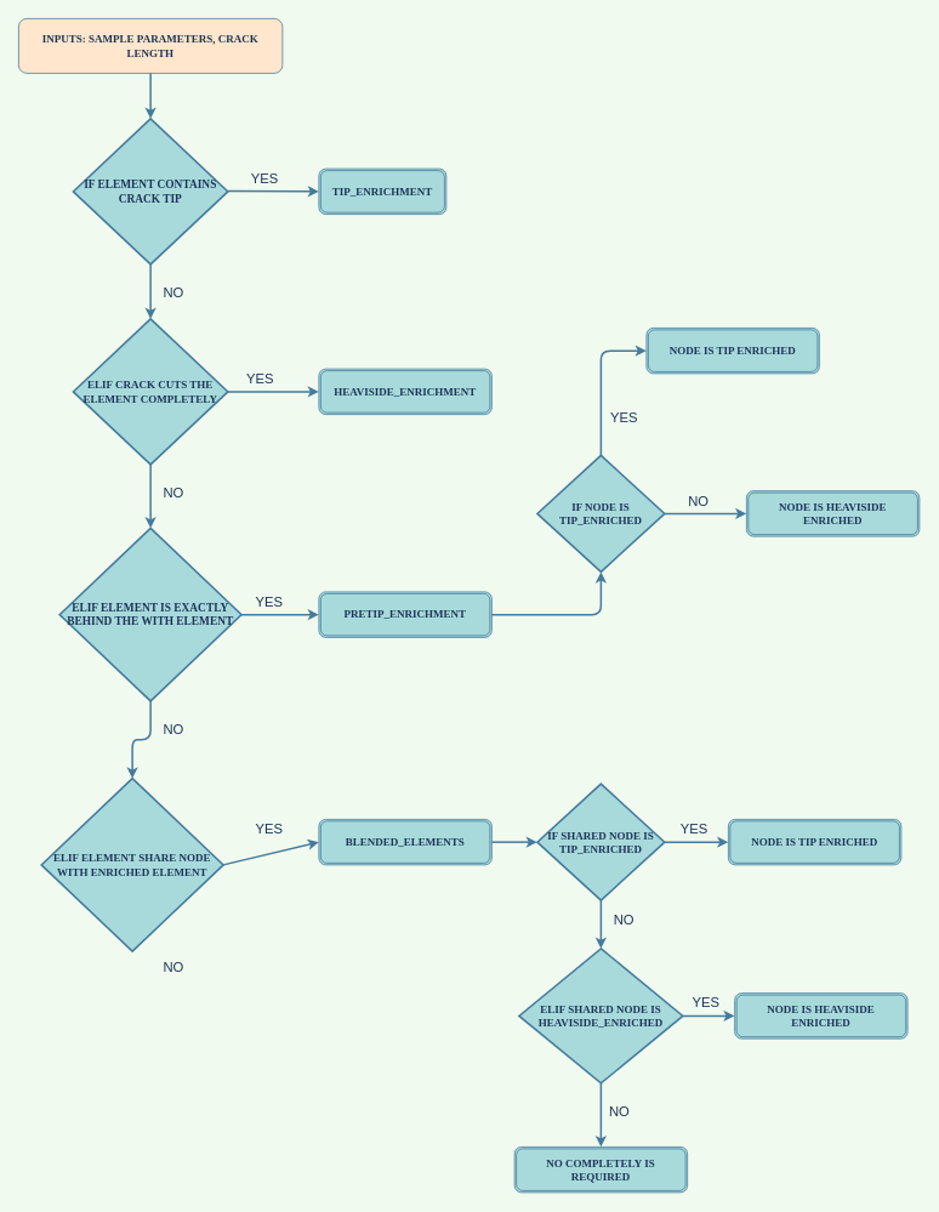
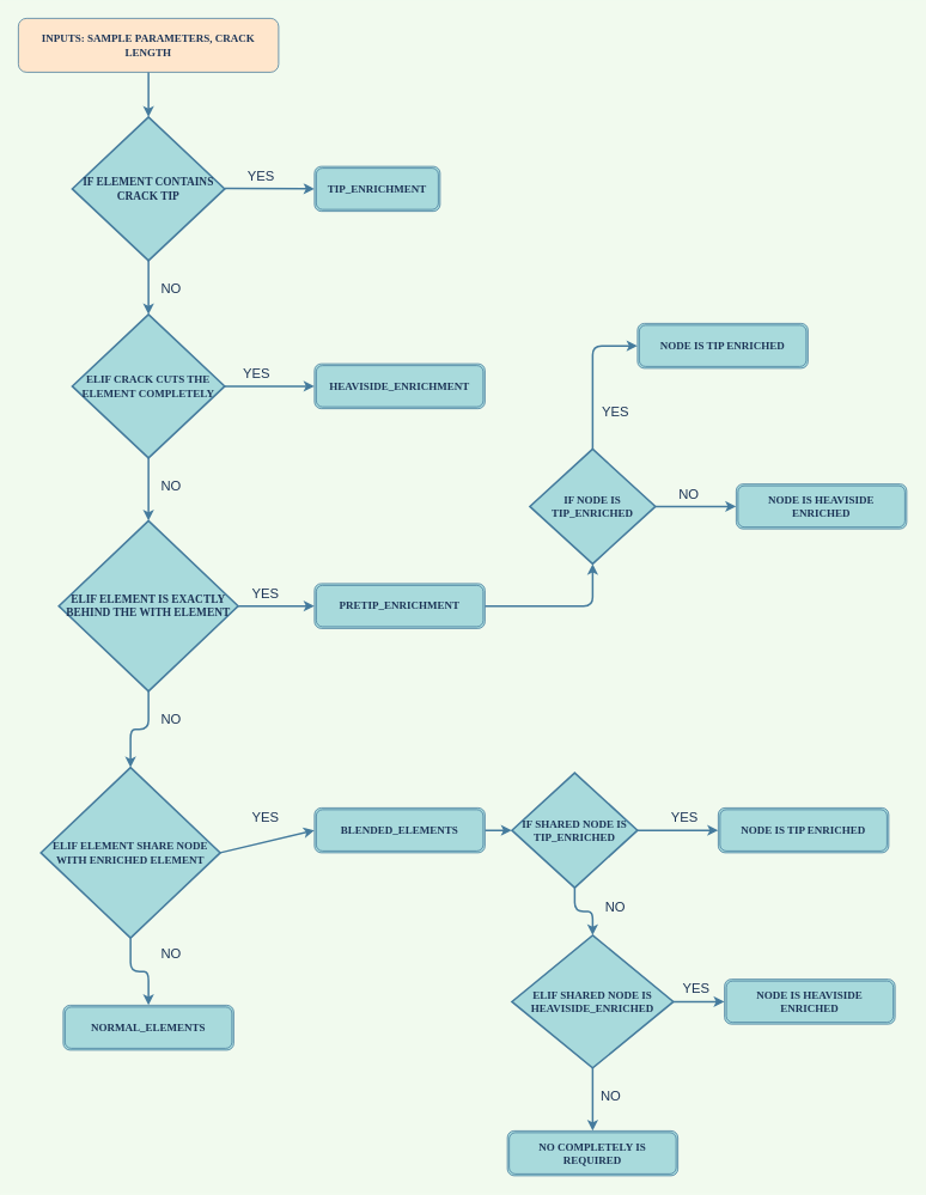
  <mxCell id="0" />
  <mxCell id="1" parent="0" />
  <mxCell id="2" value="&lt;p&gt;&lt;font face=&quot;Comic Sans MS&quot;&gt;&lt;b&gt;INPUTS: SAMPLE PARAMETERS, CRACK LENGTH&lt;/b&gt;&lt;/font&gt;&lt;/p&gt;" style="rounded=1;whiteSpace=wrap;html=1;fontSize=12;glass=0;strokeWidth=1;shadow=0;fillColor=#ffe6cc;strokeColor=#457B9D;fontColor=#1D3557;" parent="1" vertex="1"><mxGeometry x="20" y="20" width="290" height="60" as="geometry" /></mxCell>
  <mxCell id="3" value="" style="edgeStyle=orthogonalEdgeStyle;rounded=1;sketch=0;orthogonalLoop=1;jettySize=auto;html=1;strokeWidth=2;labelBackgroundColor=#F1FAEE;strokeColor=#457B9D;fontColor=#1D3557;" parent="1" source="4" target="10" edge="1"><mxGeometry relative="1" as="geometry" /></mxCell>
  <mxCell id="4" value="&lt;b&gt;&lt;font style=&quot;font-size: 12.5px&quot;&gt;IF ELEMENT CONTAINS CRACK TIP&lt;/font&gt;&lt;/b&gt;" style="strokeWidth=2;html=1;shape=mxgraph.flowchart.decision;whiteSpace=wrap;fontFamily=Comic Sans MS;rounded=1;fillColor=#A8DADC;strokeColor=#457B9D;fontColor=#1D3557;" parent="1" vertex="1"><mxGeometry x="80" y="130" width="170" height="160" as="geometry" /></mxCell>
  <mxCell id="5" value="" style="endArrow=classic;html=1;rounded=1;fontFamily=Comic Sans MS;entryX=0;entryY=0.5;entryDx=0;entryDy=0;strokeWidth=2;labelBackgroundColor=#F1FAEE;strokeColor=#457B9D;fontColor=#1D3557;" parent="1" target="8" edge="1"><mxGeometry width="50" height="50" relative="1" as="geometry"><mxPoint x="250" y="209.41" as="sourcePoint" /><mxPoint x="345" y="210" as="targetPoint" /></mxGeometry></mxCell>
  <mxCell id="6" value="" style="endArrow=classic;html=1;rounded=1;fontFamily=Comic Sans MS;exitX=0.5;exitY=1;exitDx=0;exitDy=0;entryX=0.5;entryY=0;entryDx=0;entryDy=0;entryPerimeter=0;strokeWidth=2;labelBackgroundColor=#F1FAEE;strokeColor=#457B9D;fontColor=#1D3557;" parent="1" source="2" target="4" edge="1"><mxGeometry width="50" height="50" relative="1" as="geometry"><mxPoint x="525" y="290" as="sourcePoint" /><mxPoint x="575" y="240" as="targetPoint" /></mxGeometry></mxCell>
  <mxCell id="7" value="&lt;span&gt;&lt;b&gt;HEAVISIDE_ENRICHMENT&lt;/b&gt;&lt;/span&gt;" style="shape=ext;double=1;rounded=1;whiteSpace=wrap;html=1;fontFamily=Comic Sans MS;fillColor=#A8DADC;strokeColor=#457B9D;fontColor=#1D3557;" parent="1" vertex="1"><mxGeometry x="350" y="405" width="190" height="50" as="geometry" /></mxCell>
  <mxCell id="8" value="&lt;span&gt;&lt;b&gt;TIP_ENRICHMENT&lt;/b&gt;&lt;/span&gt;" style="shape=ext;double=1;rounded=1;whiteSpace=wrap;html=1;fontFamily=Comic Sans MS;fillColor=#A8DADC;strokeColor=#457B9D;fontColor=#1D3557;" parent="1" vertex="1"><mxGeometry x="350" y="185" width="140" height="50" as="geometry" /></mxCell>
  <mxCell id="9" value="" style="edgeStyle=orthogonalEdgeStyle;rounded=1;sketch=0;orthogonalLoop=1;jettySize=auto;html=1;strokeWidth=2;labelBackgroundColor=#F1FAEE;strokeColor=#457B9D;fontColor=#1D3557;" parent="1" source="10" target="14" edge="1"><mxGeometry relative="1" as="geometry" /></mxCell>
  <mxCell id="10" value="&lt;b&gt;ELIF CRACK CUTS THE ELEMENT COMPLETELY&lt;/b&gt;" style="strokeWidth=2;html=1;shape=mxgraph.flowchart.decision;whiteSpace=wrap;fontFamily=Comic Sans MS;rounded=1;fillColor=#A8DADC;strokeColor=#457B9D;fontColor=#1D3557;" parent="1" vertex="1"><mxGeometry x="80" y="350" width="170" height="160" as="geometry" /></mxCell>
  <mxCell id="11" value="" style="endArrow=classic;html=1;rounded=1;fontFamily=Comic Sans MS;entryX=0;entryY=0.5;entryDx=0;entryDy=0;strokeWidth=2;labelBackgroundColor=#F1FAEE;strokeColor=#457B9D;fontColor=#1D3557;" parent="1" target="7" edge="1"><mxGeometry width="50" height="50" relative="1" as="geometry"><mxPoint x="250" y="430" as="sourcePoint" /><mxPoint x="345" y="430.59" as="targetPoint" /></mxGeometry></mxCell>
  <mxCell id="12" value="&lt;span&gt;&lt;b&gt;PRETIP_ENRICHMENT&lt;/b&gt;&lt;/span&gt;" style="shape=ext;double=1;rounded=1;whiteSpace=wrap;html=1;fontFamily=Comic Sans MS;fillColor=#A8DADC;strokeColor=#457B9D;fontColor=#1D3557;" parent="1" vertex="1"><mxGeometry x="350" y="650" width="190" height="50" as="geometry" /></mxCell>
  <mxCell id="13" value="" style="edgeStyle=orthogonalEdgeStyle;rounded=1;sketch=0;orthogonalLoop=1;jettySize=auto;html=1;strokeWidth=2;labelBackgroundColor=#F1FAEE;strokeColor=#457B9D;fontColor=#1D3557;" parent="1" source="14" target="20" edge="1"><mxGeometry relative="1" as="geometry" /></mxCell>
  <mxCell id="14" value="&lt;b&gt;&lt;font style=&quot;font-size: 12.5px&quot;&gt;ELIF ELEMENT IS EXACTLY BEHIND THE WITH ELEMENT&lt;/font&gt;&lt;/b&gt;" style="strokeWidth=2;html=1;shape=mxgraph.flowchart.decision;whiteSpace=wrap;fontFamily=Comic Sans MS;rounded=1;fillColor=#A8DADC;strokeColor=#457B9D;fontColor=#1D3557;" parent="1" vertex="1"><mxGeometry x="65" y="580" width="200" height="190" as="geometry" /></mxCell>
  <mxCell id="15" value="" style="endArrow=classic;html=1;rounded=1;fontFamily=Comic Sans MS;exitX=1;exitY=0.5;exitDx=0;exitDy=0;exitPerimeter=0;entryX=0;entryY=0.5;entryDx=0;entryDy=0;strokeWidth=2;labelBackgroundColor=#F1FAEE;strokeColor=#457B9D;fontColor=#1D3557;" parent="1" source="14" target="12" edge="1"><mxGeometry width="50" height="50" relative="1" as="geometry"><mxPoint x="255" y="580" as="sourcePoint" /><mxPoint x="350" y="580.59" as="targetPoint" /></mxGeometry></mxCell>
+ <mxCell id="16" value="&lt;span&gt;&lt;b&gt;NORMAL_ELEMENTS&lt;/b&gt;&lt;/span&gt;" style="shape=ext;double=1;rounded=1;whiteSpace=wrap;html=1;fontFamily=Comic Sans MS;fillColor=#A8DADC;strokeColor=#457B9D;fontColor=#1D3557;" parent="1" vertex="1"><mxGeometry x="70" y="1120" width="190" height="50" as="geometry" /></mxCell>
  <mxCell id="17" value="" style="edgeStyle=orthogonalEdgeStyle;rounded=1;sketch=0;orthogonalLoop=1;jettySize=auto;html=1;labelBackgroundColor=none;fontSize=15;strokeWidth=2;strokeColor=#457B9D;fontColor=#1D3557;" parent="1" source="18" target="40" edge="1"><mxGeometry relative="1" as="geometry" /></mxCell>
  <mxCell id="18" value="&lt;span&gt;&lt;b&gt;BLENDED_ELEMENTS&lt;/b&gt;&lt;/span&gt;" style="shape=ext;double=1;rounded=1;whiteSpace=wrap;html=1;fontFamily=Comic Sans MS;fillColor=#A8DADC;strokeColor=#457B9D;fontColor=#1D3557;" parent="1" vertex="1"><mxGeometry x="350" y="900" width="190" height="50" as="geometry" /></mxCell>
+ <mxCell id="19" value="" style="edgeStyle=orthogonalEdgeStyle;rounded=1;sketch=0;orthogonalLoop=1;jettySize=auto;html=1;endSize=6;startSize=6;jumpSize=6;strokeWidth=2;labelBackgroundColor=#F1FAEE;strokeColor=#457B9D;fontColor=#1D3557;" parent="1" source="20" target="16" edge="1"><mxGeometry relative="1" as="geometry" /></mxCell>
  <mxCell id="20" value="&lt;b&gt;ELIF ELEMENT SHARE NODE WITH ENRICHED ELEMENT&lt;/b&gt;" style="strokeWidth=2;html=1;shape=mxgraph.flowchart.decision;whiteSpace=wrap;fontFamily=Comic Sans MS;rounded=1;fillColor=#A8DADC;strokeColor=#457B9D;fontColor=#1D3557;" parent="1" vertex="1"><mxGeometry x="45" y="855" width="200" height="190" as="geometry" /></mxCell>
  <mxCell id="21" value="" style="endArrow=classic;html=1;rounded=1;fontFamily=Comic Sans MS;exitX=1;exitY=0.5;exitDx=0;exitDy=0;exitPerimeter=0;entryX=0;entryY=0.5;entryDx=0;entryDy=0;fontSize=15;fontStyle=1;strokeWidth=2;labelBackgroundColor=#F1FAEE;strokeColor=#457B9D;fontColor=#1D3557;" parent="1" source="20" target="18" edge="1"><mxGeometry width="50" height="50" relative="1" as="geometry"><mxPoint x="255" y="790" as="sourcePoint" /><mxPoint x="350" y="790.59" as="targetPoint" /></mxGeometry></mxCell>
  <mxCell id="22" value="" style="edgeStyle=orthogonalEdgeStyle;rounded=1;sketch=0;orthogonalLoop=1;jettySize=auto;html=1;labelBackgroundColor=none;fontSize=15;strokeWidth=2;strokeColor=#457B9D;fontColor=#1D3557;" parent="1" source="23" target="35" edge="1"><mxGeometry relative="1" as="geometry" /></mxCell>
  <mxCell id="23" value="&lt;b&gt;IF NODE IS TIP_ENRICHED&lt;/b&gt;" style="strokeWidth=2;html=1;shape=mxgraph.flowchart.decision;whiteSpace=wrap;fontFamily=Comic Sans MS;rounded=1;fillColor=#A8DADC;strokeColor=#457B9D;fontColor=#1D3557;" parent="1" vertex="1"><mxGeometry x="590" y="500" width="140" height="128" as="geometry" /></mxCell>
  <mxCell id="24" value="YES" style="text;html=1;resizable=0;autosize=1;align=center;verticalAlign=middle;points=[];fillColor=none;strokeColor=none;rounded=1;sketch=0;fontSize=15;fontColor=#1D3557;" parent="1" vertex="1"><mxGeometry x="260" y="405" width="50" height="20" as="geometry" /></mxCell>
  <mxCell id="25" value="YES" style="text;html=1;resizable=0;autosize=1;align=center;verticalAlign=middle;points=[];fillColor=none;strokeColor=none;rounded=1;sketch=0;fontSize=15;fontColor=#1D3557;" parent="1" vertex="1"><mxGeometry x="270" y="650" width="50" height="20" as="geometry" /></mxCell>
  <mxCell id="26" value="YES" style="text;html=1;resizable=0;autosize=1;align=center;verticalAlign=middle;points=[];fillColor=none;strokeColor=none;rounded=1;sketch=0;fontSize=15;fontColor=#1D3557;" parent="1" vertex="1"><mxGeometry x="270" y="900" width="50" height="20" as="geometry" /></mxCell>
  <mxCell id="27" value="YES" style="text;html=1;resizable=0;autosize=1;align=center;verticalAlign=middle;points=[];fillColor=none;strokeColor=none;rounded=1;sketch=0;fontSize=15;fontColor=#1D3557;" parent="1" vertex="1"><mxGeometry x="660" y="448" width="50" height="20" as="geometry" /></mxCell>
  <mxCell id="28" value="YES" style="text;html=1;resizable=0;autosize=1;align=center;verticalAlign=middle;points=[];fillColor=none;strokeColor=none;rounded=1;sketch=0;fontSize=15;fontColor=#1D3557;" parent="1" vertex="1"><mxGeometry x="265" y="185" width="50" height="20" as="geometry" /></mxCell>
  <mxCell id="29" value="NO" style="text;html=1;resizable=0;autosize=1;align=center;verticalAlign=middle;points=[];fillColor=none;strokeColor=none;rounded=1;sketch=0;fontSize=15;fontColor=#1D3557;" parent="1" vertex="1"><mxGeometry x="747" y="540" width="40" height="20" as="geometry" /></mxCell>
  <mxCell id="30" value="NO" style="text;html=1;resizable=0;autosize=1;align=center;verticalAlign=middle;points=[];fillColor=none;strokeColor=none;rounded=1;sketch=0;fontSize=15;fontColor=#1D3557;" parent="1" vertex="1"><mxGeometry x="170" y="1052" width="40" height="20" as="geometry" /></mxCell>
  <mxCell id="31" value="NO" style="text;html=1;resizable=0;autosize=1;align=center;verticalAlign=middle;points=[];fillColor=none;strokeColor=none;rounded=1;sketch=0;fontSize=15;fontColor=#1D3557;" parent="1" vertex="1"><mxGeometry x="170" y="790" width="40" height="20" as="geometry" /></mxCell>
  <mxCell id="32" value="NO" style="text;html=1;resizable=0;autosize=1;align=center;verticalAlign=middle;points=[];fillColor=none;strokeColor=none;rounded=1;sketch=0;fontSize=15;fontColor=#1D3557;" parent="1" vertex="1"><mxGeometry x="170" y="530" width="40" height="20" as="geometry" /></mxCell>
  <mxCell id="33" value="NO" style="text;html=1;resizable=0;autosize=1;align=center;verticalAlign=middle;points=[];fillColor=none;strokeColor=none;rounded=1;sketch=0;fontSize=15;fontColor=#1D3557;" parent="1" vertex="1"><mxGeometry x="170" y="310" width="40" height="20" as="geometry" /></mxCell>
  <mxCell id="34" value="&lt;span&gt;&lt;b&gt;NODE IS TIP ENRICHED&lt;/b&gt;&lt;/span&gt;" style="shape=ext;double=1;rounded=1;whiteSpace=wrap;html=1;fontFamily=Comic Sans MS;fillColor=#A8DADC;strokeColor=#457B9D;fontColor=#1D3557;" parent="1" vertex="1"><mxGeometry x="710" y="360" width="190" height="50" as="geometry" /></mxCell>
  <mxCell id="35" value="&lt;span&gt;&lt;b&gt;NODE IS HEAVISIDE ENRICHED&lt;/b&gt;&lt;/span&gt;" style="shape=ext;double=1;rounded=1;whiteSpace=wrap;html=1;fontFamily=Comic Sans MS;fillColor=#A8DADC;strokeColor=#457B9D;fontColor=#1D3557;" parent="1" vertex="1"><mxGeometry x="820" y="539" width="190" height="50" as="geometry" /></mxCell>
  <mxCell id="36" value="" style="edgeStyle=segmentEdgeStyle;endArrow=classic;html=1;rounded=1;labelBackgroundColor=none;sketch=0;fontSize=15;exitX=1;exitY=0.5;exitDx=0;exitDy=0;strokeWidth=2;strokeColor=#457B9D;fontColor=#1D3557;" parent="1" source="12" target="23" edge="1"><mxGeometry width="50" height="50" relative="1" as="geometry"><mxPoint x="670" y="710" as="sourcePoint" /><mxPoint x="720" y="640" as="targetPoint" /></mxGeometry></mxCell>
  <mxCell id="37" value="" style="edgeStyle=elbowEdgeStyle;elbow=horizontal;endArrow=classic;html=1;rounded=1;labelBackgroundColor=none;sketch=0;fontSize=15;entryX=0;entryY=0.5;entryDx=0;entryDy=0;strokeWidth=2;strokeColor=#457B9D;fontColor=#1D3557;" parent="1" target="34" edge="1"><mxGeometry width="50" height="50" relative="1" as="geometry"><mxPoint x="660" y="500" as="sourcePoint" /><mxPoint x="770" y="440" as="targetPoint" /><Array as="points"><mxPoint x="660" y="380" /></Array></mxGeometry></mxCell>
  <mxCell id="38" value="" style="edgeStyle=orthogonalEdgeStyle;rounded=1;sketch=0;orthogonalLoop=1;jettySize=auto;html=1;labelBackgroundColor=none;fontSize=15;strokeWidth=2;strokeColor=#457B9D;fontColor=#1D3557;" parent="1" source="40" target="43" edge="1"><mxGeometry relative="1" as="geometry" /></mxCell>
  <mxCell id="39" value="" style="edgeStyle=orthogonalEdgeStyle;rounded=1;sketch=0;orthogonalLoop=1;jettySize=auto;html=1;labelBackgroundColor=none;fontSize=15;strokeWidth=2;strokeColor=#457B9D;fontColor=#1D3557;" parent="1" source="40" target="44" edge="1"><mxGeometry relative="1" as="geometry" /></mxCell>
- <mxCell id="40" value="&lt;b&gt;IF SHARED NODE IS TIP_ENRICHED&lt;/b&gt;" style="strokeWidth=2;html=1;shape=mxgraph.flowchart.decision;whiteSpace=wrap;fontFamily=Comic Sans MS;rounded=1;fillColor=#A8DADC;strokeColor=#457B9D;fontColor=#1D3557;" parent="1" vertex="1"><mxGeometry x="590" y="861" width="140" height="128" as="geometry" /></mxCell>
+ <mxCell id="40" value="&lt;b&gt;IF SHARED NODE IS TIP_ENRICHED&lt;/b&gt;" style="strokeWidth=2;html=1;shape=mxgraph.flowchart.decision;whiteSpace=wrap;fontFamily=Comic Sans MS;rounded=1;fillColor=#A8DADC;strokeColor=#457B9D;fontColor=#1D3557;" parent="1" vertex="1"><mxGeometry x="570" y="861" width="140" height="128" as="geometry" /></mxCell>
  <mxCell id="41" value="" style="edgeStyle=orthogonalEdgeStyle;rounded=1;sketch=0;orthogonalLoop=1;jettySize=auto;html=1;labelBackgroundColor=none;fontSize=15;strokeWidth=2;strokeColor=#457B9D;fontColor=#1D3557;" parent="1" source="43" target="47" edge="1"><mxGeometry relative="1" as="geometry" /></mxCell>
  <mxCell id="42" value="" style="edgeStyle=orthogonalEdgeStyle;rounded=1;sketch=0;orthogonalLoop=1;jettySize=auto;html=1;labelBackgroundColor=none;fontSize=15;strokeWidth=2;strokeColor=#457B9D;fontColor=#1D3557;" parent="1" source="43" target="49" edge="1"><mxGeometry relative="1" as="geometry" /></mxCell>
  <mxCell id="43" value="&lt;b&gt;ELIF SHARED NODE IS HEAVISIDE_ENRICHED&lt;/b&gt;" style="strokeWidth=2;html=1;shape=mxgraph.flowchart.decision;whiteSpace=wrap;fontFamily=Comic Sans MS;rounded=1;fillColor=#A8DADC;strokeColor=#457B9D;fontColor=#1D3557;" parent="1" vertex="1"><mxGeometry x="570" y="1042" width="180" height="148" as="geometry" /></mxCell>
  <mxCell id="44" value="&lt;span&gt;&lt;b&gt;NODE IS TIP ENRICHED&lt;/b&gt;&lt;/span&gt;" style="shape=ext;double=1;rounded=1;whiteSpace=wrap;html=1;fontFamily=Comic Sans MS;fillColor=#A8DADC;strokeColor=#457B9D;fontColor=#1D3557;" parent="1" vertex="1"><mxGeometry x="800" y="900" width="190" height="50" as="geometry" /></mxCell>
  <mxCell id="45" value="YES" style="text;html=1;resizable=0;autosize=1;align=center;verticalAlign=middle;points=[];fillColor=none;strokeColor=none;rounded=1;sketch=0;fontSize=15;fontColor=#1D3557;" parent="1" vertex="1"><mxGeometry x="737" y="900" width="50" height="20" as="geometry" /></mxCell>
  <mxCell id="46" value="NO" style="text;html=1;resizable=0;autosize=1;align=center;verticalAlign=middle;points=[];fillColor=none;strokeColor=none;rounded=1;sketch=0;fontSize=15;fontColor=#1D3557;" parent="1" vertex="1"><mxGeometry x="665" y="1000" width="40" height="20" as="geometry" /></mxCell>
  <mxCell id="47" value="&lt;span&gt;&lt;b&gt;NODE IS HEAVISIDE ENRICHED&lt;/b&gt;&lt;/span&gt;" style="shape=ext;double=1;rounded=1;whiteSpace=wrap;html=1;fontFamily=Comic Sans MS;fillColor=#A8DADC;strokeColor=#457B9D;fontColor=#1D3557;" parent="1" vertex="1"><mxGeometry x="807" y="1091" width="190" height="50" as="geometry" /></mxCell>
  <mxCell id="48" value="YES" style="text;html=1;resizable=0;autosize=1;align=center;verticalAlign=middle;points=[];fillColor=none;strokeColor=none;rounded=1;sketch=0;fontSize=15;fontColor=#1D3557;" parent="1" vertex="1"><mxGeometry x="750" y="1090" width="50" height="20" as="geometry" /></mxCell>
  <mxCell id="49" value="&lt;span&gt;&lt;b&gt;NO COMPLETELY IS REQUIRED&lt;/b&gt;&lt;/span&gt;" style="shape=ext;double=1;rounded=1;whiteSpace=wrap;html=1;fontFamily=Comic Sans MS;fillColor=#A8DADC;strokeColor=#457B9D;fontColor=#1D3557;" parent="1" vertex="1"><mxGeometry x="565" y="1260" width="190" height="50" as="geometry" /></mxCell>
  <mxCell id="50" value="NO" style="text;html=1;resizable=0;autosize=1;align=center;verticalAlign=middle;points=[];fillColor=none;strokeColor=none;rounded=1;sketch=0;fontSize=15;fontColor=#1D3557;" parent="1" vertex="1"><mxGeometry x="660" y="1210" width="40" height="20" as="geometry" /></mxCell>
